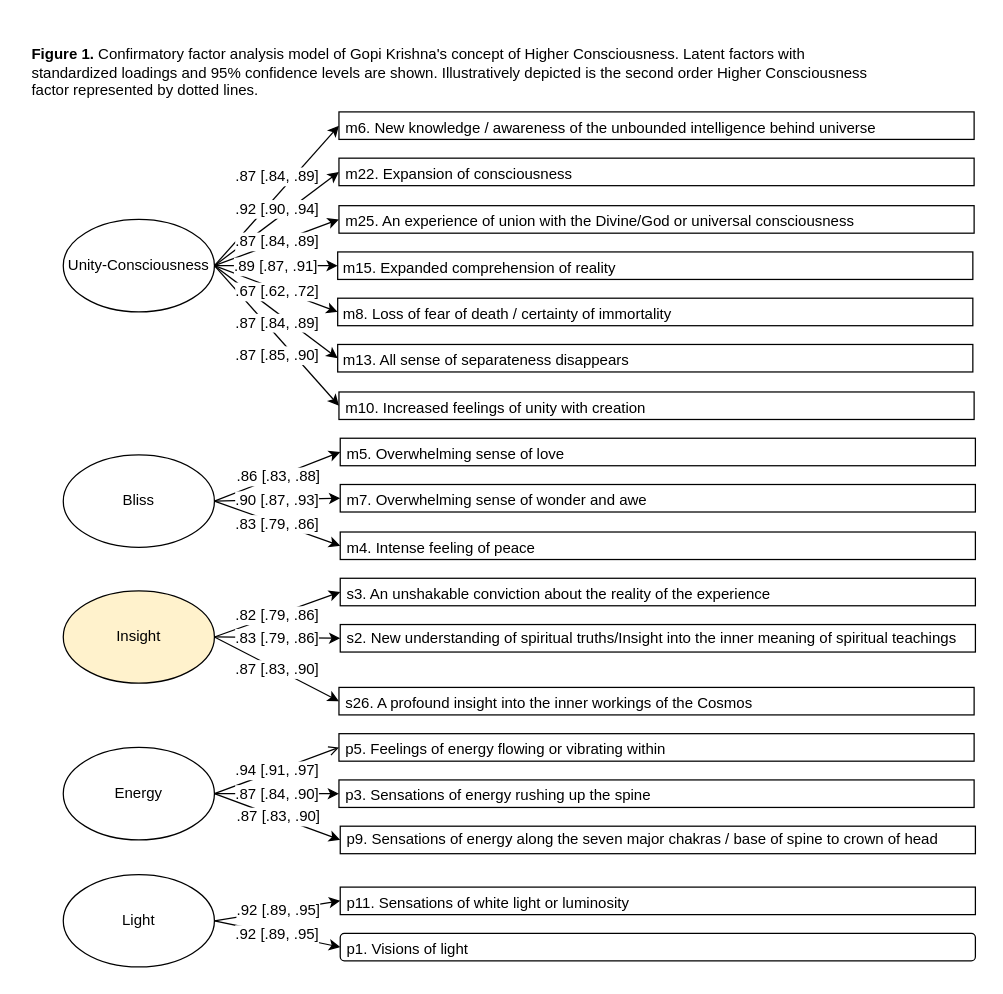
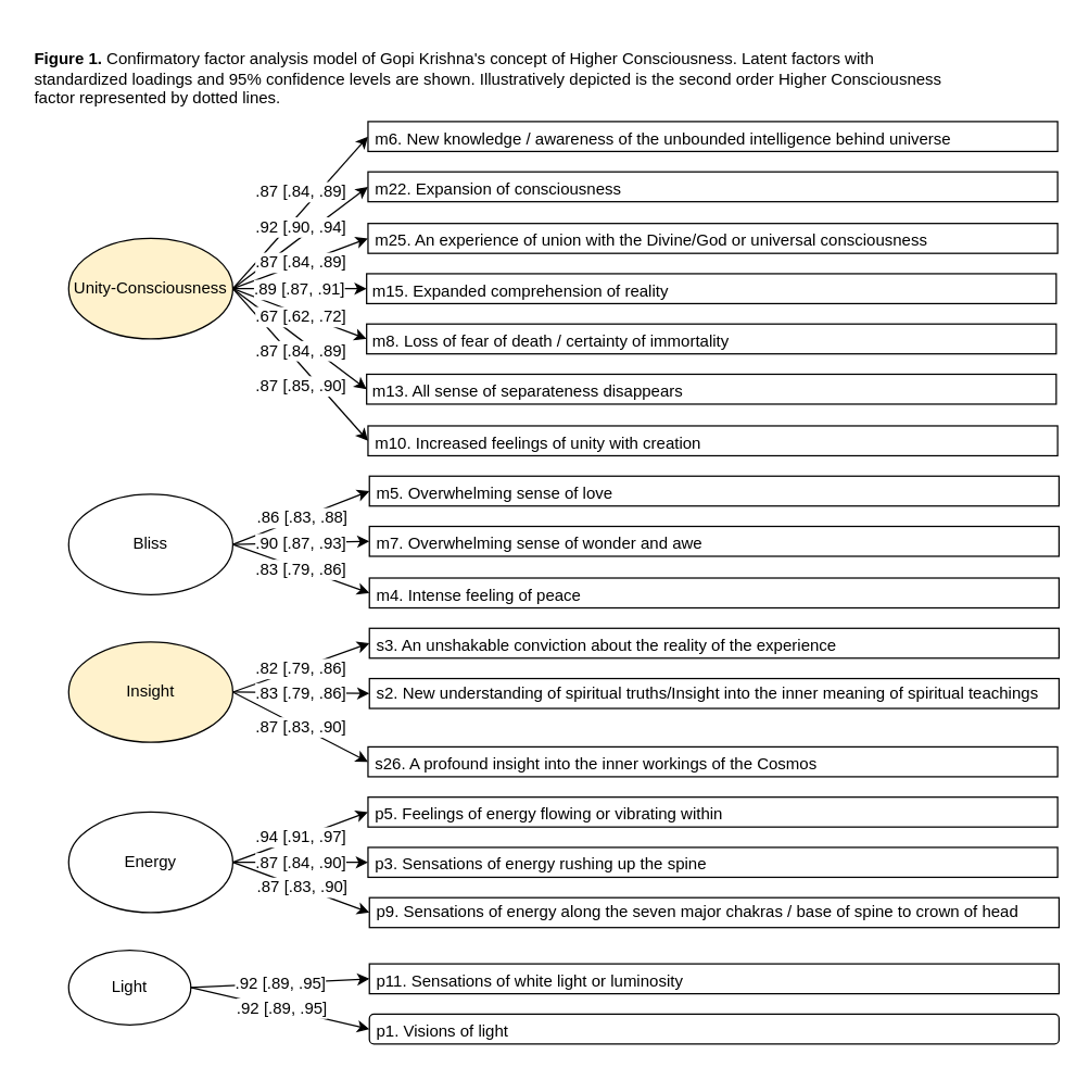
  <mxCell id="0" />
  <mxCell id="1" parent="0" />
  <mxCell id="2" value="&lt;br&gt;&lt;p&gt;&lt;b&gt;Figure 1.&lt;/b&gt; Confirmatory factor analysis model of Gopi Krishna's concept of Higher Consciousness. Latent factors with standardized loadings and 95% confidence levels are shown. Illustratively depicted is the second order Higher Consciousness factor represented by dotted lines.&lt;br&gt;&lt;/p&gt;" style="text;html=1;strokeColor=none;fillColor=none;spacing=5;spacingTop=-20;whiteSpace=wrap;overflow=hidden;rounded=0;" parent="1" vertex="1"><mxGeometry x="20" y="20" width="696" height="63" as="geometry" /></mxCell>
- <mxCell id="3" value="Unity-Consciousness" style="ellipse;whiteSpace=wrap;html=1;fontSize=12;" parent="1" vertex="1"><mxGeometry x="50" y="175.048" width="120.898" height="73.905" as="geometry" /></mxCell>
+ <mxCell id="3" value="Unity-Consciousness" style="ellipse;whiteSpace=wrap;html=1;fontSize=12;fillColor=#fff2cc;" parent="1" vertex="1"><mxGeometry x="50" y="175.048" width="120.898" height="73.905" as="geometry" /></mxCell>
  <mxCell id="4" value="&lt;div style=&quot;font-size: 12px;&quot;&gt;Bliss&lt;/div&gt;" style="ellipse;whiteSpace=wrap;html=1;fontSize=12;" parent="1" vertex="1"><mxGeometry x="50" y="363.376" width="120.898" height="73.905" as="geometry" /></mxCell>
  <mxCell id="5" value="&lt;div style=&quot;font-size: 12px;&quot;&gt;Energy&lt;/div&gt;" style="ellipse;whiteSpace=wrap;html=1;fontSize=12;" parent="1" vertex="1"><mxGeometry x="50" y="597.33" width="120.898" height="73.905" as="geometry" /></mxCell>
- <mxCell id="6" value="&lt;div style=&quot;font-size: 12px;&quot;&gt;Light&lt;/div&gt;" style="ellipse;whiteSpace=wrap;html=1;fontSize=12;" parent="1" vertex="1"><mxGeometry x="50" y="698.995" width="120.898" height="73.905" as="geometry" /></mxCell>
+ <mxCell id="6" value="&lt;div style=&quot;font-size: 12px;&quot;&gt;Light&lt;/div&gt;" style="ellipse;whiteSpace=wrap;html=1;fontSize=12;" parent="1" vertex="1"><mxGeometry x="50" y="698.995" width="90" height="55" as="geometry" /></mxCell>
  <mxCell id="7" value="" style="endArrow=classic;html=1;rounded=0;entryX=0;entryY=0.5;entryDx=0;entryDy=0;exitX=1;exitY=0.5;exitDx=0;exitDy=0;fontSize=12;" parent="1" source="4" target="51" edge="1"><mxGeometry width="50" height="50" relative="1" as="geometry"><mxPoint x="154.121" y="334.946" as="sourcePoint" /><mxPoint x="279.633" y="298.599" as="targetPoint" /></mxGeometry></mxCell>
  <mxCell id="8" value=".86 [.83, .88]" style="edgeLabel;html=1;align=center;verticalAlign=middle;resizable=0;points=[];fontSize=12;" parent="7" vertex="1" connectable="0"><mxGeometry relative="1" as="geometry"><mxPoint as="offset" /></mxGeometry></mxCell>
  <mxCell id="9" value="" style="endArrow=classic;html=1;rounded=0;entryX=0;entryY=0.5;entryDx=0;entryDy=0;exitX=1;exitY=0.5;exitDx=0;exitDy=0;fontSize=12;" parent="1" source="4" target="52" edge="1"><mxGeometry width="50" height="50" relative="1" as="geometry"><mxPoint x="163.35" y="347.062" as="sourcePoint" /><mxPoint x="288.862" y="310.715" as="targetPoint" /></mxGeometry></mxCell>
  <mxCell id="10" value=".90 [.87, .93]" style="edgeLabel;html=1;align=center;verticalAlign=middle;resizable=0;points=[];fontSize=12;" parent="9" vertex="1" connectable="0"><mxGeometry relative="1" as="geometry"><mxPoint as="offset" /></mxGeometry></mxCell>
  <mxCell id="11" value="" style="endArrow=classic;html=1;rounded=0;entryX=0;entryY=0.5;entryDx=0;entryDy=0;exitX=1;exitY=0.5;exitDx=0;exitDy=0;fontSize=12;" parent="1" source="4" target="53" edge="1"><mxGeometry width="50" height="50" relative="1" as="geometry"><mxPoint x="154.121" y="443.986" as="sourcePoint" /><mxPoint x="279.633" y="407.639" as="targetPoint" /></mxGeometry></mxCell>
  <mxCell id="12" value=".83 [.79, .86]" style="edgeLabel;html=1;align=center;verticalAlign=middle;resizable=0;points=[];fontSize=12;" parent="11" vertex="1" connectable="0"><mxGeometry relative="1" as="geometry"><mxPoint as="offset" /></mxGeometry></mxCell>
  <mxCell id="13" value="Insight" style="ellipse;whiteSpace=wrap;html=1;fontSize=12;fillColor=#fff2cc;" parent="1" vertex="1"><mxGeometry x="50" y="471.996" width="120.898" height="73.905" as="geometry" /></mxCell>
  <mxCell id="14" value="" style="endArrow=classic;html=1;rounded=0;entryX=0;entryY=0.5;entryDx=0;entryDy=0;exitX=1;exitY=0.5;exitDx=0;exitDy=0;fontSize=12;" parent="1" source="13" target="54" edge="1"><mxGeometry width="50" height="50" relative="1" as="geometry"><mxPoint x="154.121" y="443.986" as="sourcePoint" /><mxPoint x="280.556" y="407.639" as="targetPoint" /></mxGeometry></mxCell>
  <mxCell id="15" value=".82 [.79, .86]" style="edgeLabel;html=1;align=center;verticalAlign=middle;resizable=0;points=[];fontSize=12;" parent="14" vertex="1" connectable="0"><mxGeometry relative="1" as="geometry"><mxPoint as="offset" /></mxGeometry></mxCell>
  <mxCell id="16" value="" style="endArrow=classic;html=1;rounded=0;entryX=0;entryY=0.5;entryDx=0;entryDy=0;exitX=1;exitY=0.5;exitDx=0;exitDy=0;fontSize=12;" parent="1" source="13" target="55" edge="1"><mxGeometry width="50" height="50" relative="1" as="geometry"><mxPoint x="163.35" y="456.102" as="sourcePoint" /><mxPoint x="289.785" y="419.755" as="targetPoint" /></mxGeometry></mxCell>
  <mxCell id="17" value=".83 [.79, .86]" style="edgeLabel;html=1;align=center;verticalAlign=middle;resizable=0;points=[];fontSize=12;" parent="16" vertex="1" connectable="0"><mxGeometry relative="1" as="geometry"><mxPoint as="offset" /></mxGeometry></mxCell>
- <mxCell id="18" value="" style="endArrow=open;html=1;rounded=0;entryX=0;entryY=0.5;entryDx=0;entryDy=0;exitX=1;exitY=0.5;exitDx=0;exitDy=0;fontSize=12;" parent="1" source="5" target="56" edge="1"><mxGeometry width="50" height="50" relative="1" as="geometry"><mxPoint x="154.121" y="559.276" as="sourcePoint" /><mxPoint x="280.556" y="576.238" as="targetPoint" /></mxGeometry></mxCell>
+ <mxCell id="18" value="" style="endArrow=classic;html=1;rounded=0;entryX=0;entryY=0.5;entryDx=0;entryDy=0;exitX=1;exitY=0.5;exitDx=0;exitDy=0;fontSize=12;" parent="1" source="5" target="56" edge="1"><mxGeometry width="50" height="50" relative="1" as="geometry"><mxPoint x="154.121" y="559.276" as="sourcePoint" /><mxPoint x="280.556" y="576.238" as="targetPoint" /></mxGeometry></mxCell>
  <mxCell id="19" value=".94 [.91, .97]" style="edgeLabel;html=1;align=center;verticalAlign=middle;resizable=0;points=[];fontSize=12;" parent="18" vertex="1" connectable="0"><mxGeometry relative="1" as="geometry"><mxPoint as="offset" /></mxGeometry></mxCell>
  <mxCell id="20" value="" style="endArrow=classic;html=1;rounded=0;entryX=0;entryY=0.5;entryDx=0;entryDy=0;exitX=1;exitY=0.5;exitDx=0;exitDy=0;fontSize=12;" parent="1" source="5" target="57" edge="1"><mxGeometry width="50" height="50" relative="1" as="geometry"><mxPoint x="163.35" y="571.391" as="sourcePoint" /><mxPoint x="289.785" y="588.353" as="targetPoint" /></mxGeometry></mxCell>
  <mxCell id="21" value=".87 [.84, .90]" style="edgeLabel;html=1;align=center;verticalAlign=middle;resizable=0;points=[];fontSize=12;" parent="20" vertex="1" connectable="0"><mxGeometry relative="1" as="geometry"><mxPoint as="offset" /></mxGeometry></mxCell>
  <mxCell id="22" value="" style="endArrow=classic;html=1;rounded=0;entryX=0;entryY=0.5;entryDx=0;entryDy=0;exitX=1;exitY=0.5;exitDx=0;exitDy=0;fontSize=12;" parent="1" source="5" target="58" edge="1"><mxGeometry width="50" height="50" relative="1" as="geometry"><mxPoint x="172.579" y="583.507" as="sourcePoint" /><mxPoint x="299.014" y="600.469" as="targetPoint" /></mxGeometry></mxCell>
  <mxCell id="23" value=".87 [.83, .90]" style="edgeLabel;html=1;align=center;verticalAlign=middle;resizable=0;points=[];fontSize=12;" parent="22" vertex="1" connectable="0"><mxGeometry relative="1" as="geometry"><mxPoint as="offset" /></mxGeometry></mxCell>
  <mxCell id="24" value="" style="endArrow=classic;html=1;rounded=0;entryX=0;entryY=0.5;entryDx=0;entryDy=0;exitX=1;exitY=0.5;exitDx=0;exitDy=0;fontSize=12;" parent="1" source="6" target="59" edge="1"><mxGeometry width="50" height="50" relative="1" as="geometry"><mxPoint x="154.121" y="647.719" as="sourcePoint" /><mxPoint x="279.633" y="682.855" as="targetPoint" /></mxGeometry></mxCell>
  <mxCell id="25" value=".92 [.89, .95]" style="edgeLabel;html=1;align=center;verticalAlign=middle;resizable=0;points=[];fontSize=12;" parent="24" vertex="1" connectable="0"><mxGeometry relative="1" as="geometry"><mxPoint as="offset" /></mxGeometry></mxCell>
  <mxCell id="26" value="" style="endArrow=classic;html=1;rounded=0;entryX=0;entryY=0.5;entryDx=0;entryDy=0;exitX=1;exitY=0.5;exitDx=0;exitDy=0;fontSize=12;" parent="1" source="6" target="60" edge="1"><mxGeometry width="50" height="50" relative="1" as="geometry"><mxPoint x="163.35" y="659.835" as="sourcePoint" /><mxPoint x="288.862" y="694.97" as="targetPoint" /></mxGeometry></mxCell>
  <mxCell id="27" value=".92 [.89, .95]" style="edgeLabel;html=1;align=center;verticalAlign=middle;resizable=0;points=[];fontSize=12;" parent="26" vertex="1" connectable="0"><mxGeometry relative="1" as="geometry"><mxPoint as="offset" /></mxGeometry></mxCell>
  <mxCell id="28" value="" style="endArrow=classic;html=1;rounded=0;exitX=1;exitY=0.5;exitDx=0;exitDy=0;entryX=0;entryY=0.5;entryDx=0;entryDy=0;fontSize=12;" parent="1" source="3" target="44" edge="1"><mxGeometry width="50" height="50" relative="1" as="geometry"><mxPoint x="262.099" y="382.197" as="sourcePoint" /><mxPoint x="308.243" y="321.619" as="targetPoint" /></mxGeometry></mxCell>
  <mxCell id="29" value=".87 [.84, .89]" style="edgeLabel;html=1;align=center;verticalAlign=middle;resizable=0;points=[];spacingBottom=30;fontSize=12;" parent="28" vertex="1" connectable="0"><mxGeometry relative="1" as="geometry"><mxPoint as="offset" /></mxGeometry></mxCell>
  <mxCell id="30" value="" style="endArrow=classic;html=1;rounded=0;entryX=0;entryY=0.5;entryDx=0;entryDy=0;exitX=1;exitY=0.5;exitDx=0;exitDy=0;fontSize=12;" parent="1" source="3" target="50" edge="1"><mxGeometry width="50" height="50" relative="1" as="geometry"><mxPoint x="154.121" y="321.619" as="sourcePoint" /><mxPoint x="298.091" y="286.484" as="targetPoint" /></mxGeometry></mxCell>
  <mxCell id="31" value=".87 [.85, .90]" style="edgeLabel;html=1;align=center;verticalAlign=middle;resizable=0;points=[];labelBorderColor=none;spacingTop=30;fontSize=12;" parent="30" vertex="1" connectable="0"><mxGeometry relative="1" as="geometry"><mxPoint as="offset" /></mxGeometry></mxCell>
  <mxCell id="32" value="" style="endArrow=classic;html=1;rounded=0;entryX=0;entryY=0.5;entryDx=0;entryDy=0;exitX=1;exitY=0.5;exitDx=0;exitDy=0;fontSize=12;" parent="1" source="3" target="49" edge="1"><mxGeometry width="50" height="50" relative="1" as="geometry"><mxPoint x="154.121" y="321.013" as="sourcePoint" /><mxPoint x="288.862" y="274.368" as="targetPoint" /></mxGeometry></mxCell>
  <mxCell id="33" value=".87 [.84, .89]" style="edgeLabel;html=1;align=center;verticalAlign=middle;resizable=0;points=[];spacingTop=16;fontSize=12;" parent="32" vertex="1" connectable="0"><mxGeometry relative="1" as="geometry"><mxPoint as="offset" /></mxGeometry></mxCell>
  <mxCell id="34" value="" style="endArrow=classic;html=1;rounded=0;exitX=1;exitY=0.5;exitDx=0;exitDy=0;entryX=0;entryY=0.5;entryDx=0;entryDy=0;fontSize=12;" parent="1" source="3" target="45" edge="1"><mxGeometry width="50" height="50" relative="1" as="geometry"><mxPoint x="262.099" y="382.197" as="sourcePoint" /><mxPoint x="308.243" y="321.619" as="targetPoint" /></mxGeometry></mxCell>
  <mxCell id="35" value=".92 [.90, .94]" style="edgeLabel;html=1;align=center;verticalAlign=middle;resizable=0;points=[];spacingBottom=16;fontSize=12;" parent="34" vertex="1" connectable="0"><mxGeometry relative="1" as="geometry"><mxPoint as="offset" /></mxGeometry></mxCell>
  <mxCell id="36" value="" style="endArrow=classic;html=1;rounded=0;exitX=1;exitY=0.5;exitDx=0;exitDy=0;entryX=0;entryY=0.5;entryDx=0;entryDy=0;fontSize=12;" parent="1" source="3" target="46" edge="1"><mxGeometry width="50" height="50" relative="1" as="geometry"><mxPoint x="169.81" y="345.85" as="sourcePoint" /><mxPoint x="215.954" y="285.272" as="targetPoint" /></mxGeometry></mxCell>
  <mxCell id="37" value=".87 [.84, .89]" style="edgeLabel;html=1;align=center;verticalAlign=middle;resizable=0;points=[];spacingBottom=3;fontSize=12;" parent="36" vertex="1" connectable="0"><mxGeometry relative="1" as="geometry"><mxPoint as="offset" /></mxGeometry></mxCell>
  <mxCell id="38" value="" style="endArrow=classic;html=1;rounded=0;entryX=0;entryY=0.5;entryDx=0;entryDy=0;exitX=1;exitY=0.5;exitDx=0;exitDy=0;fontSize=12;" parent="1" source="3" target="48" edge="1"><mxGeometry width="50" height="50" relative="1" as="geometry"><mxPoint x="154.121" y="321.013" as="sourcePoint" /><mxPoint x="279.633" y="262.253" as="targetPoint" /></mxGeometry></mxCell>
  <mxCell id="39" value=".67 [.62, .72]" style="edgeLabel;html=1;align=center;verticalAlign=middle;resizable=0;points=[];spacingTop=3;fontSize=12;" parent="38" vertex="1" connectable="0"><mxGeometry relative="1" as="geometry"><mxPoint as="offset" /></mxGeometry></mxCell>
  <mxCell id="40" value="" style="endArrow=classic;html=1;rounded=0;entryX=0;entryY=0.5;entryDx=0;entryDy=0;exitX=1;exitY=0.5;exitDx=0;exitDy=0;fontSize=12;" parent="1" source="3" target="47" edge="1"><mxGeometry width="50" height="50" relative="1" as="geometry"><mxPoint x="142.124" y="212.579" as="sourcePoint" /><mxPoint x="288.862" y="201.675" as="targetPoint" /></mxGeometry></mxCell>
  <mxCell id="41" value=".89 [.87, .91]" style="edgeLabel;html=1;align=center;verticalAlign=middle;resizable=0;points=[];spacingTop=0;fontSize=12;" parent="40" vertex="1" connectable="0"><mxGeometry relative="1" as="geometry"><mxPoint as="offset" /></mxGeometry></mxCell>
  <mxCell id="42" value="" style="endArrow=classic;html=1;rounded=0;entryX=0;entryY=0.5;entryDx=0;entryDy=0;exitX=1;exitY=0.5;exitDx=0;exitDy=0;fontSize=12;" parent="1" source="13" target="61" edge="1"><mxGeometry width="50" height="50" relative="1" as="geometry"><mxPoint x="181" y="530" as="sourcePoint" /><mxPoint x="281" y="550" as="targetPoint" /></mxGeometry></mxCell>
  <mxCell id="43" value=".87 [.83, .90]" style="edgeLabel;html=1;align=center;verticalAlign=middle;resizable=0;points=[];fontSize=12;" parent="42" vertex="1" connectable="0"><mxGeometry relative="1" as="geometry"><mxPoint as="offset" /></mxGeometry></mxCell>
  <mxCell id="44" value="m6. New knowledge / awareness of the unbounded intelligence behind universe" style="rounded=0;whiteSpace=wrap;html=1;align=left;spacingLeft=3;fontSize=12;spacingTop=4;" parent="1" vertex="1"><mxGeometry x="270.5" y="89" width="508" height="22" as="geometry" /></mxCell>
  <mxCell id="45" value="&lt;div style=&quot;font-size: 12px;&quot;&gt;m22. Expansion of consciousness&lt;/div&gt;" style="rounded=0;whiteSpace=wrap;html=1;align=left;spacingLeft=3;fontSize=12;spacingTop=4;" parent="1" vertex="1"><mxGeometry x="270.5" y="126" width="508" height="22" as="geometry" /></mxCell>
  <mxCell id="46" value="m25. An experience of union with the Divine/God or universal consciousness" style="rounded=0;whiteSpace=wrap;html=1;align=left;spacingLeft=3;fontSize=12;spacingTop=4;" parent="1" vertex="1"><mxGeometry x="270.5" y="164.001" width="508" height="22" as="geometry" /></mxCell>
  <mxCell id="47" value="m15. Expanded comprehension of reality" style="rounded=0;whiteSpace=wrap;html=1;align=left;spacingLeft=3;fontSize=12;spacingTop=4;" parent="1" vertex="1"><mxGeometry x="269.48" y="201.001" width="508" height="22" as="geometry" /></mxCell>
  <mxCell id="48" value="m8. Loss of fear of death / certainty of immortality" style="rounded=0;whiteSpace=wrap;html=1;align=left;spacingLeft=3;fontSize=12;spacingTop=4;" parent="1" vertex="1"><mxGeometry x="269.48" y="238.002" width="508" height="22" as="geometry" /></mxCell>
  <mxCell id="49" value="m13. All sense of separateness disappears" style="rounded=0;whiteSpace=wrap;html=1;align=left;spacingLeft=3;fontSize=12;spacingTop=4;" parent="1" vertex="1"><mxGeometry x="269.48" y="275.002" width="508" height="22" as="geometry" /></mxCell>
  <mxCell id="50" value="m10. Increased feelings of unity with creation" style="rounded=0;whiteSpace=wrap;html=1;align=left;spacingLeft=3;fontSize=12;spacingTop=4;" parent="1" vertex="1"><mxGeometry x="270.503" y="313.003" width="508" height="22" as="geometry" /></mxCell>
  <mxCell id="51" value="m5. Overwhelming sense of love" style="rounded=0;whiteSpace=wrap;html=1;align=left;spacingLeft=3;fontSize=12;spacingTop=4;" parent="1" vertex="1"><mxGeometry x="271.523" y="350.003" width="508" height="22" as="geometry" /></mxCell>
  <mxCell id="52" value="m7. Overwhelming sense of wonder and awe" style="rounded=0;whiteSpace=wrap;html=1;align=left;spacingLeft=3;fontSize=12;spacingTop=4;" parent="1" vertex="1"><mxGeometry x="271.523" y="387.004" width="508" height="22" as="geometry" /></mxCell>
  <mxCell id="53" value="m4. Intense feeling of peace" style="rounded=0;whiteSpace=wrap;html=1;align=left;spacingLeft=3;fontSize=12;spacingTop=4;" parent="1" vertex="1"><mxGeometry x="271.523" y="425.004" width="508" height="22" as="geometry" /></mxCell>
  <mxCell id="54" value="s3. An unshakable conviction about the reality of the experience" style="rounded=0;whiteSpace=wrap;html=1;align=left;spacingLeft=3;fontSize=12;spacingTop=4;" parent="1" vertex="1"><mxGeometry x="271.523" y="462.005" width="508" height="22" as="geometry" /></mxCell>
  <mxCell id="55" value="&lt;div&gt;s2. New understanding of spiritual truths/Insight into the inner meaning of spiritual teachings&lt;/div&gt;" style="rounded=0;whiteSpace=wrap;html=1;align=left;spacingLeft=3;fontSize=12;" parent="1" vertex="1"><mxGeometry x="271.526" y="499.005" width="508" height="22" as="geometry" /></mxCell>
  <mxCell id="56" value="p5. Feelings of energy flowing or vibrating within" style="rounded=0;whiteSpace=wrap;html=1;align=left;spacingLeft=3;fontSize=12;spacingTop=4;" parent="1" vertex="1"><mxGeometry x="270.5" y="586.287" width="508" height="22" as="geometry" /></mxCell>
  <mxCell id="57" value="p3. Sensations of energy rushing up the spine" style="rounded=0;whiteSpace=wrap;html=1;align=left;spacingLeft=3;fontSize=12;spacingTop=4;" parent="1" vertex="1"><mxGeometry x="270.5" y="623.287" width="508" height="22" as="geometry" /></mxCell>
  <mxCell id="58" value="&lt;div&gt;p9. Sensations of energy along the seven major chakras / base of spine to crown of head&lt;/div&gt;" style="rounded=0;whiteSpace=wrap;html=1;align=left;spacingLeft=3;fontSize=12;" parent="1" vertex="1"><mxGeometry x="271.526" y="660.288" width="508" height="22" as="geometry" /></mxCell>
  <mxCell id="59" value="p11. Sensations of white light or luminosity" style="rounded=0;whiteSpace=wrap;html=1;align=left;spacingLeft=3;fontSize=12;spacingTop=4;" parent="1" vertex="1"><mxGeometry x="271.523" y="709.008" width="508" height="22" as="geometry" /></mxCell>
  <mxCell id="60" value="p1. Visions of light" style="whiteSpace=wrap;html=1;align=left;spacingLeft=3;fontSize=12;spacingTop=4;rounded=1;" parent="1" vertex="1"><mxGeometry x="271.523" y="746.01" width="508" height="22" as="geometry" /></mxCell>
  <mxCell id="61" value="s26. A profound insight into the inner workings of the Cosmos" style="rounded=0;whiteSpace=wrap;html=1;align=left;spacingLeft=3;fontSize=12;spacingTop=4;" parent="1" vertex="1"><mxGeometry x="270.5" y="549.286" width="508" height="22" as="geometry" /></mxCell>
